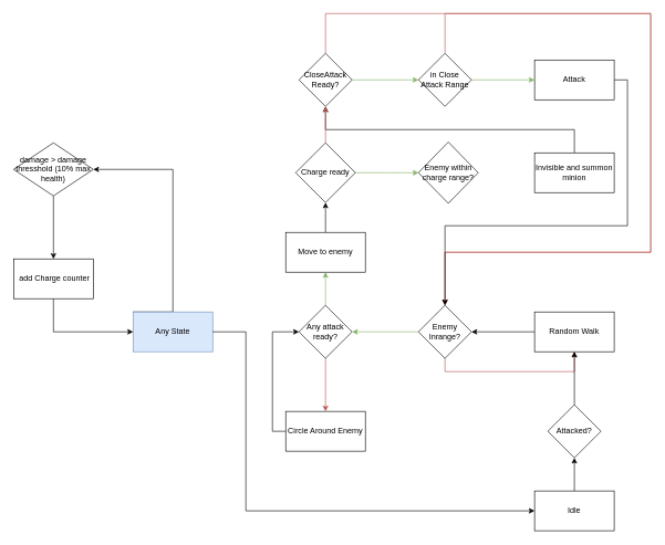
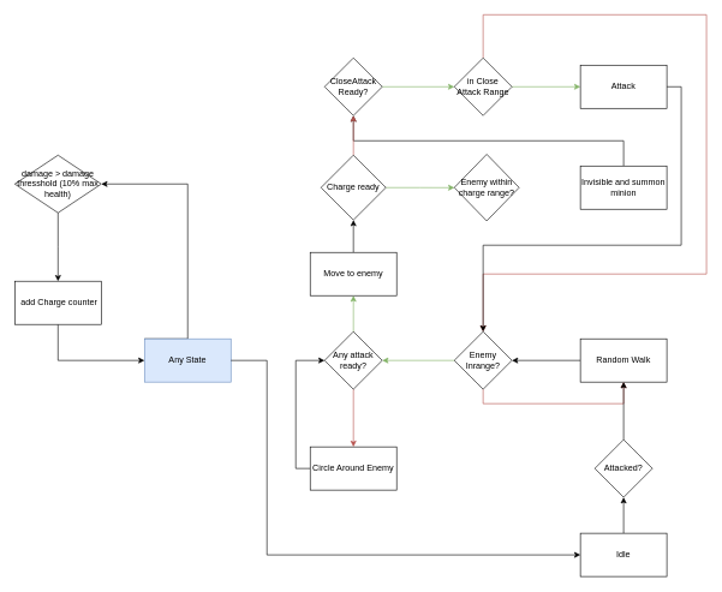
  <mxCell id="0" />
  <mxCell id="1" parent="0" />
  <mxCell id="2" style="edgeStyle=orthogonalEdgeStyle;rounded=0;orthogonalLoop=1;jettySize=auto;html=1;exitX=0;exitY=0.5;exitDx=0;exitDy=0;entryX=1;entryY=0.5;entryDx=0;entryDy=0;" parent="1" source="3" target="8" edge="1"><mxGeometry relative="1" as="geometry" /></mxCell>
  <mxCell id="3" value="Random Walk" style="rounded=0;whiteSpace=wrap;html=1;" parent="1" vertex="1"><mxGeometry x="805" y="470" width="120" height="60" as="geometry" /></mxCell>
  <mxCell id="4" style="edgeStyle=orthogonalEdgeStyle;rounded=0;orthogonalLoop=1;jettySize=auto;html=1;exitX=0.5;exitY=0;exitDx=0;exitDy=0;" parent="1" source="5" target="13" edge="1"><mxGeometry relative="1" as="geometry" /></mxCell>
  <mxCell id="5" value="Move to enemy" style="rounded=0;whiteSpace=wrap;html=1;" parent="1" vertex="1"><mxGeometry x="430" y="350" width="120" height="60" as="geometry" /></mxCell>
  <mxCell id="6" style="edgeStyle=orthogonalEdgeStyle;rounded=0;orthogonalLoop=1;jettySize=auto;html=1;exitX=0.5;exitY=1;exitDx=0;exitDy=0;entryX=0.5;entryY=1;entryDx=0;entryDy=0;fillColor=#f8cecc;strokeColor=#b85450;" parent="1" source="8" target="3" edge="1"><mxGeometry relative="1" as="geometry"><mxPoint x="760" y="650" as="targetPoint" /></mxGeometry></mxCell>
  <mxCell id="7" style="edgeStyle=orthogonalEdgeStyle;rounded=0;orthogonalLoop=1;jettySize=auto;html=1;exitX=0;exitY=0.5;exitDx=0;exitDy=0;entryX=1;entryY=0.5;entryDx=0;entryDy=0;fillColor=#d5e8d4;strokeColor=#82b366;" parent="1" source="8" target="27" edge="1"><mxGeometry relative="1" as="geometry" /></mxCell>
  <mxCell id="8" value="Enemy Inrange?" style="rhombus;whiteSpace=wrap;html=1;" parent="1" vertex="1"><mxGeometry x="630" y="460" width="80" height="80" as="geometry" /></mxCell>
  <mxCell id="9" style="edgeStyle=orthogonalEdgeStyle;rounded=0;orthogonalLoop=1;jettySize=auto;html=1;exitX=0.5;exitY=0;exitDx=0;exitDy=0;" parent="1" source="10" target="17" edge="1"><mxGeometry relative="1" as="geometry" /></mxCell>
  <mxCell id="10" value="Invisible and summon minion" style="rounded=0;whiteSpace=wrap;html=1;" parent="1" vertex="1"><mxGeometry x="805" y="230" width="120" height="60" as="geometry" /></mxCell>
  <mxCell id="11" style="edgeStyle=orthogonalEdgeStyle;rounded=0;orthogonalLoop=1;jettySize=auto;html=1;exitX=1;exitY=0.5;exitDx=0;exitDy=0;fillColor=#d5e8d4;strokeColor=#82b366;" parent="1" source="13" target="14" edge="1"><mxGeometry relative="1" as="geometry" /></mxCell>
  <mxCell id="12" style="edgeStyle=orthogonalEdgeStyle;rounded=0;orthogonalLoop=1;jettySize=auto;html=1;exitX=0.5;exitY=0;exitDx=0;exitDy=0;entryX=0.5;entryY=1;entryDx=0;entryDy=0;fillColor=#f8cecc;strokeColor=#b85450;" parent="1" source="13" target="17" edge="1"><mxGeometry relative="1" as="geometry" /></mxCell>
  <mxCell id="13" value="Charge ready" style="rhombus;whiteSpace=wrap;html=1;" parent="1" vertex="1"><mxGeometry x="445" y="215" width="90" height="90" as="geometry" /></mxCell>
  <mxCell id="14" value="Enemy within charge range?" style="rhombus;whiteSpace=wrap;html=1;" parent="1" vertex="1"><mxGeometry x="630" y="213.75" width="90" height="92.5" as="geometry" /></mxCell>
  <mxCell id="15" style="edgeStyle=orthogonalEdgeStyle;rounded=0;orthogonalLoop=1;jettySize=auto;html=1;exitX=1;exitY=0.5;exitDx=0;exitDy=0;fillColor=#d5e8d4;strokeColor=#82b366;" parent="1" source="17" target="20" edge="1"><mxGeometry relative="1" as="geometry" /></mxCell>
- <mxCell id="16" style="edgeStyle=orthogonalEdgeStyle;rounded=0;orthogonalLoop=1;jettySize=auto;html=1;exitX=0.5;exitY=0;exitDx=0;exitDy=0;entryX=0.5;entryY=0;entryDx=0;entryDy=0;fillColor=#f8cecc;strokeColor=#b85450;" parent="1" source="17" target="8" edge="1"><mxGeometry relative="1" as="geometry"><Array as="points"><mxPoint x="490" y="20" /><mxPoint x="980" y="20" /><mxPoint x="980" y="380" /><mxPoint x="670" y="380" /></Array></mxGeometry></mxCell>
  <mxCell id="17" value="CloseAttack Ready?" style="rhombus;whiteSpace=wrap;html=1;" parent="1" vertex="1"><mxGeometry x="450" y="80" width="80" height="80" as="geometry" /></mxCell>
  <mxCell id="18" style="edgeStyle=orthogonalEdgeStyle;rounded=0;orthogonalLoop=1;jettySize=auto;html=1;exitX=1;exitY=0.5;exitDx=0;exitDy=0;fillColor=#d5e8d4;strokeColor=#82b366;" parent="1" source="20" target="22" edge="1"><mxGeometry relative="1" as="geometry" /></mxCell>
  <mxCell id="19" style="edgeStyle=orthogonalEdgeStyle;rounded=0;orthogonalLoop=1;jettySize=auto;html=1;exitX=0.5;exitY=0;exitDx=0;exitDy=0;fillColor=#f8cecc;strokeColor=#b85450;entryX=0.5;entryY=0;entryDx=0;entryDy=0;" parent="1" source="20" target="8" edge="1"><mxGeometry relative="1" as="geometry"><mxPoint x="550" y="380" as="targetPoint" /><Array as="points"><mxPoint x="670" y="20" /><mxPoint x="980" y="20" /><mxPoint x="980" y="380" /><mxPoint x="670" y="380" /></Array></mxGeometry></mxCell>
  <mxCell id="20" value="in Close Attack Range" style="rhombus;whiteSpace=wrap;html=1;" parent="1" vertex="1"><mxGeometry x="630" y="80" width="80" height="80" as="geometry" /></mxCell>
  <mxCell id="21" style="edgeStyle=orthogonalEdgeStyle;rounded=0;orthogonalLoop=1;jettySize=auto;html=1;exitX=1;exitY=0.5;exitDx=0;exitDy=0;entryX=0.5;entryY=0;entryDx=0;entryDy=0;" parent="1" source="22" target="8" edge="1"><mxGeometry relative="1" as="geometry"><Array as="points"><mxPoint x="945" y="120" /><mxPoint x="945" y="340" /><mxPoint x="670" y="340" /></Array></mxGeometry></mxCell>
  <mxCell id="22" value="Attack" style="rounded=0;whiteSpace=wrap;html=1;" parent="1" vertex="1"><mxGeometry x="805" y="90" width="120" height="60" as="geometry" /></mxCell>
  <mxCell id="23" style="edgeStyle=orthogonalEdgeStyle;rounded=0;orthogonalLoop=1;jettySize=auto;html=1;exitX=0;exitY=0.5;exitDx=0;exitDy=0;entryX=0;entryY=0.5;entryDx=0;entryDy=0;" parent="1" source="24" target="27" edge="1"><mxGeometry relative="1" as="geometry" /></mxCell>
  <mxCell id="24" value="Circle Around Enemy" style="rounded=0;whiteSpace=wrap;html=1;" parent="1" vertex="1"><mxGeometry x="430" y="620" width="120" height="60" as="geometry" /></mxCell>
  <mxCell id="25" style="edgeStyle=orthogonalEdgeStyle;rounded=0;orthogonalLoop=1;jettySize=auto;html=1;exitX=0.5;exitY=0;exitDx=0;exitDy=0;entryX=0.5;entryY=1;entryDx=0;entryDy=0;fillColor=#d5e8d4;strokeColor=#82b366;" parent="1" source="27" target="5" edge="1"><mxGeometry relative="1" as="geometry" /></mxCell>
  <mxCell id="26" style="edgeStyle=orthogonalEdgeStyle;rounded=0;orthogonalLoop=1;jettySize=auto;html=1;exitX=0.5;exitY=1;exitDx=0;exitDy=0;entryX=0.5;entryY=0;entryDx=0;entryDy=0;fillColor=#f8cecc;strokeColor=#b85450;" parent="1" source="27" target="24" edge="1"><mxGeometry relative="1" as="geometry" /></mxCell>
  <mxCell id="27" value="Any attack ready?" style="rhombus;whiteSpace=wrap;html=1;" parent="1" vertex="1"><mxGeometry x="450" y="460" width="80" height="80" as="geometry" /></mxCell>
  <mxCell id="28" style="edgeStyle=orthogonalEdgeStyle;rounded=0;orthogonalLoop=1;jettySize=auto;html=1;exitX=0;exitY=0;exitDx=0;exitDy=0;entryX=1;entryY=0.5;entryDx=0;entryDy=0;" parent="1" source="29" target="35" edge="1"><mxGeometry relative="1" as="geometry"><Array as="points"><mxPoint x="260" y="470" /><mxPoint x="260" y="255" /></Array></mxGeometry></mxCell>
  <mxCell id="29" value="Any State" style="rounded=0;whiteSpace=wrap;html=1;fillColor=#dae8fc;strokeColor=#6c8ebf;" parent="1" vertex="1"><mxGeometry x="200" y="470" width="120" height="60" as="geometry" /></mxCell>
  <mxCell id="30" style="edgeStyle=orthogonalEdgeStyle;rounded=0;orthogonalLoop=1;jettySize=auto;html=1;exitX=0.5;exitY=1;exitDx=0;exitDy=0;entryX=0;entryY=0.5;entryDx=0;entryDy=0;" parent="1" source="31" target="29" edge="1"><mxGeometry relative="1" as="geometry"><mxPoint x="-30" y="620" as="targetPoint" /><Array as="points"><mxPoint x="80" y="500" /></Array></mxGeometry></mxCell>
  <mxCell id="31" value="&amp;nbsp; add Charge counter&amp;nbsp;" style="rounded=0;whiteSpace=wrap;html=1;" parent="1" vertex="1"><mxGeometry x="20" y="390" width="120" height="60" as="geometry" /></mxCell>
  <mxCell id="32" style="edgeStyle=orthogonalEdgeStyle;rounded=0;orthogonalLoop=1;jettySize=auto;html=1;exitX=0.5;exitY=0;exitDx=0;exitDy=0;" parent="1" source="33" target="38" edge="1"><mxGeometry relative="1" as="geometry" /></mxCell>
  <mxCell id="33" value="Idle" style="rounded=0;whiteSpace=wrap;html=1;" parent="1" vertex="1"><mxGeometry x="805" y="740" width="120" height="60" as="geometry" /></mxCell>
  <mxCell id="34" style="edgeStyle=orthogonalEdgeStyle;rounded=0;orthogonalLoop=1;jettySize=auto;html=1;" parent="1" source="35" edge="1"><mxGeometry relative="1" as="geometry"><mxPoint x="80" y="390" as="targetPoint" /></mxGeometry></mxCell>
  <mxCell id="35" value="damage &amp;gt; damage thresshold (10% max health)" style="rhombus;whiteSpace=wrap;html=1;" parent="1" vertex="1"><mxGeometry x="20" y="215" width="120" height="80" as="geometry" /></mxCell>
  <mxCell id="36" style="edgeStyle=orthogonalEdgeStyle;rounded=0;orthogonalLoop=1;jettySize=auto;html=1;entryX=0;entryY=0.5;entryDx=0;entryDy=0;exitX=1;exitY=0.5;exitDx=0;exitDy=0;" parent="1" source="29" target="33" edge="1"><mxGeometry relative="1" as="geometry"><Array as="points"><mxPoint x="370" y="500" /><mxPoint x="370" y="770" /></Array><mxPoint x="320" y="500" as="sourcePoint" /></mxGeometry></mxCell>
  <mxCell id="37" style="edgeStyle=orthogonalEdgeStyle;rounded=0;orthogonalLoop=1;jettySize=auto;html=1;exitX=0.5;exitY=0;exitDx=0;exitDy=0;" parent="1" source="38" target="3" edge="1"><mxGeometry relative="1" as="geometry" /></mxCell>
  <mxCell id="38" value="Attacked?" style="rhombus;whiteSpace=wrap;html=1;" parent="1" vertex="1"><mxGeometry x="825" y="610" width="80" height="80" as="geometry" /></mxCell>
